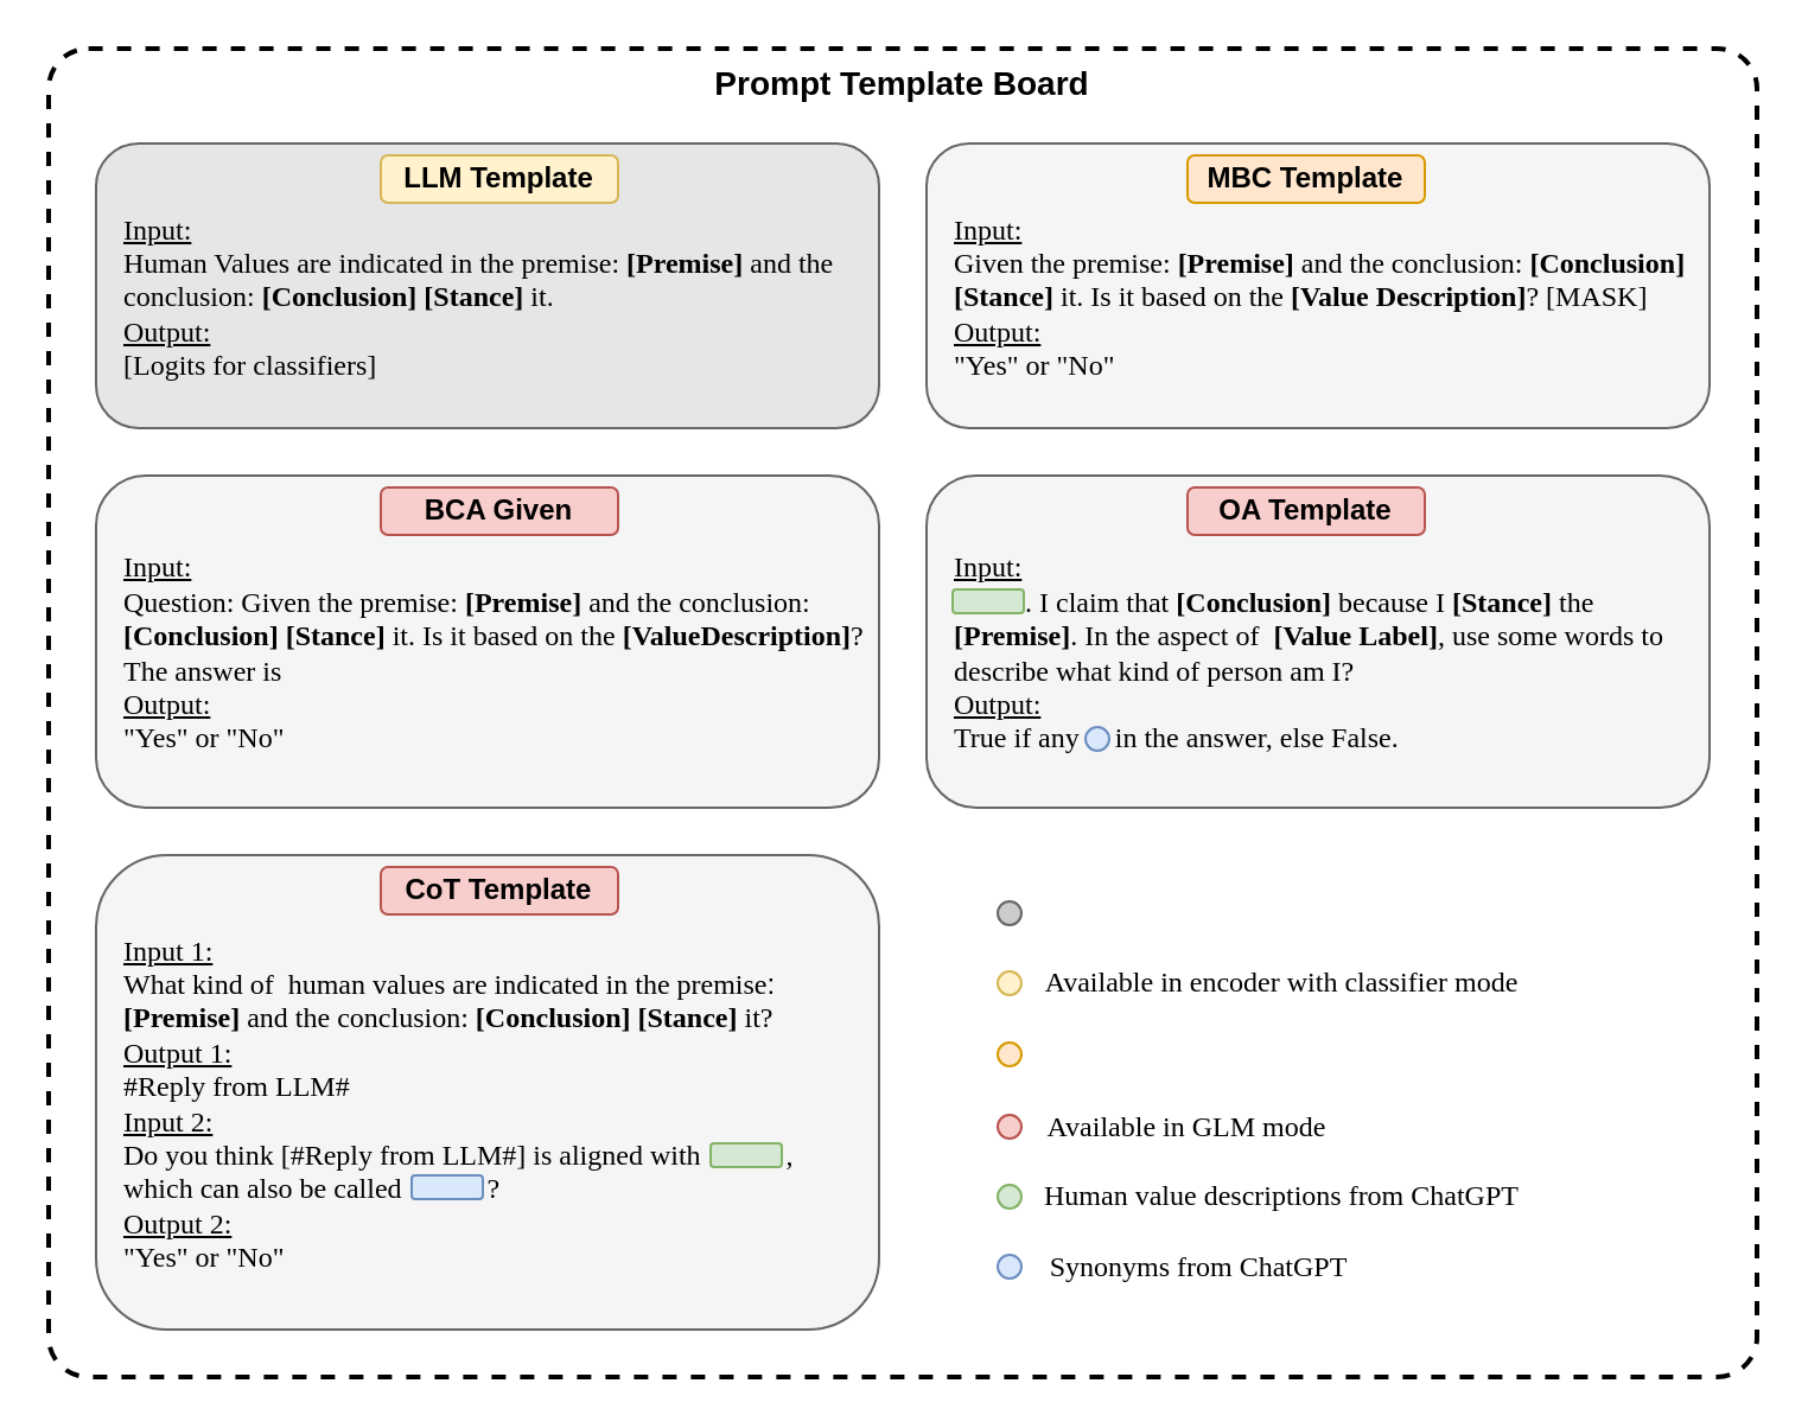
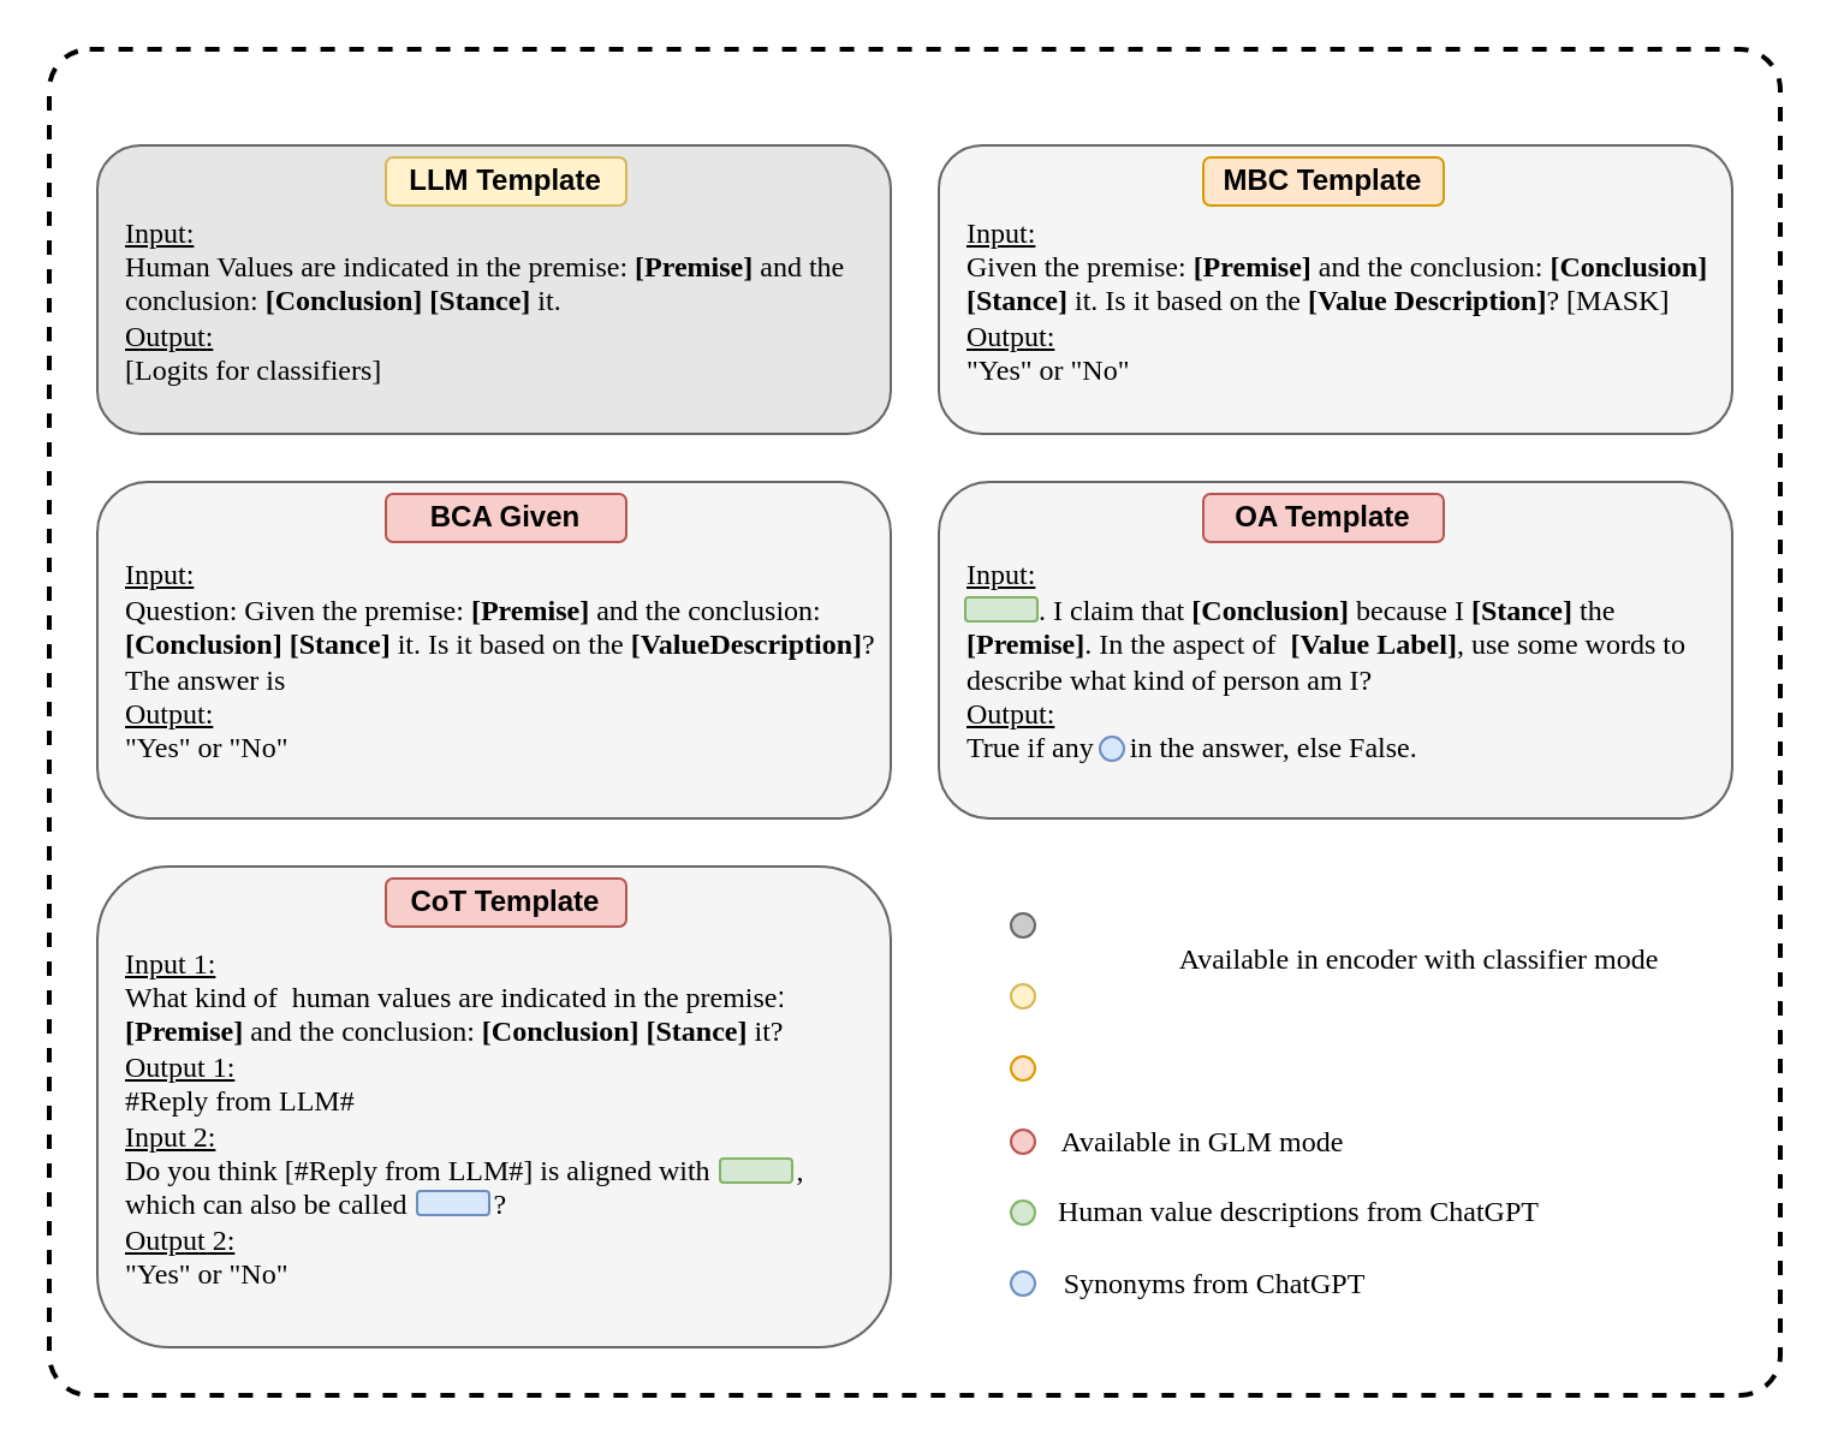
  <mxCell id="0" />
  <mxCell id="1" parent="0" />
  <mxCell id="2" value="" style="rounded=1;whiteSpace=wrap;html=1;arcSize=3;strokeWidth=2;dashed=1;" parent="1" vertex="1"><mxGeometry x="20" y="20" width="720" height="560" as="geometry" /></mxCell>
  <mxCell id="3" value="" style="rounded=1;whiteSpace=wrap;html=1;fillColor=#E6E6E6;strokeColor=#666666;fontColor=#333333;" parent="1" vertex="1"><mxGeometry x="40" y="60" width="330" height="120" as="geometry" /></mxCell>
- <mxCell id="4" value="&lt;b&gt;&lt;font style=&quot;font-size: 14px;&quot;&gt;Prompt Template Board&lt;/font&gt;&lt;/b&gt;" style="text;html=1;strokeColor=none;fillColor=none;align=center;verticalAlign=middle;whiteSpace=wrap;rounded=0;" parent="1" vertex="1"><mxGeometry x="300" y="20" width="160" height="30" as="geometry" /></mxCell>
  <mxCell id="5" value="" style="rounded=1;whiteSpace=wrap;html=1;fillColor=#f5f5f5;strokeColor=#666666;fontColor=#333333;" parent="1" vertex="1"><mxGeometry x="40" y="200" width="330" height="140" as="geometry" /></mxCell>
  <mxCell id="6" value="" style="rounded=1;whiteSpace=wrap;html=1;fillColor=#f5f5f5;strokeColor=#666666;fontColor=#333333;" parent="1" vertex="1"><mxGeometry x="40" y="360" width="330" height="200" as="geometry" /></mxCell>
  <mxCell id="7" value="" style="rounded=1;whiteSpace=wrap;html=1;fillColor=#f5f5f5;strokeColor=#666666;fontColor=#333333;" parent="1" vertex="1"><mxGeometry x="390" y="200" width="330" height="140" as="geometry" /></mxCell>
  <mxCell id="8" value="" style="ellipse;whiteSpace=wrap;html=1;aspect=fixed;fillColor=#fff2cc;strokeColor=#d6b656;" parent="1" vertex="1"><mxGeometry x="420" y="409" width="10" height="10" as="geometry" /></mxCell>
  <mxCell id="9" value="" style="rounded=1;whiteSpace=wrap;html=1;fillColor=#f8cecc;strokeColor=#b85450;" parent="1" vertex="1"><mxGeometry x="160" y="205" width="100" height="20" as="geometry" /></mxCell>
  <mxCell id="10" value="" style="ellipse;whiteSpace=wrap;html=1;aspect=fixed;fillColor=#d5e8d4;strokeColor=#82b366;" parent="1" vertex="1"><mxGeometry x="420" y="499" width="10" height="10" as="geometry" /></mxCell>
- <mxCell id="11" value="&lt;font face=&quot;Times New Roman&quot;&gt;Available in encoder with classifier mode&lt;/font&gt;" style="text;html=1;strokeColor=none;fillColor=none;align=center;verticalAlign=middle;whiteSpace=wrap;rounded=0;" parent="1" vertex="1"><mxGeometry x="430" y="399" width="220" height="30" as="geometry" /></mxCell>
+ <mxCell id="11" value="&lt;font face=&quot;Times New Roman&quot;&gt;Available in encoder with classifier mode&lt;/font&gt;" style="text;html=1;strokeColor=none;fillColor=none;align=center;verticalAlign=middle;whiteSpace=wrap;rounded=0;" parent="1" vertex="1"><mxGeometry x="480" y="384" width="220" height="30" as="geometry" /></mxCell>
  <mxCell id="12" value="&lt;font face=&quot;Times New Roman&quot;&gt;Available in GLM mode&lt;/font&gt;" style="text;html=1;strokeColor=none;fillColor=none;align=center;verticalAlign=middle;whiteSpace=wrap;rounded=0;" parent="1" vertex="1"><mxGeometry x="430" y="459.5" width="140" height="30" as="geometry" /></mxCell>
  <mxCell id="13" value="" style="rounded=1;whiteSpace=wrap;html=1;fillColor=#fff2cc;strokeColor=#d6b656;" parent="1" vertex="1"><mxGeometry x="160" y="65" width="100" height="20" as="geometry" /></mxCell>
  <mxCell id="14" value="&lt;b&gt;BCA Given&lt;/b&gt;" style="text;html=1;strokeColor=none;fillColor=none;align=center;verticalAlign=middle;whiteSpace=wrap;rounded=0;" parent="1" vertex="1"><mxGeometry x="165" y="200" width="90" height="30" as="geometry" /></mxCell>
  <mxCell id="15" value="&lt;b&gt;LLM Template&lt;/b&gt;" style="text;html=1;strokeColor=none;fillColor=none;align=center;verticalAlign=middle;whiteSpace=wrap;rounded=0;" parent="1" vertex="1"><mxGeometry x="165" y="60" width="90" height="30" as="geometry" /></mxCell>
  <mxCell id="16" value="" style="rounded=1;whiteSpace=wrap;html=1;fillColor=#f8cecc;strokeColor=#b85450;" parent="1" vertex="1"><mxGeometry x="160" y="365" width="100" height="20" as="geometry" /></mxCell>
  <mxCell id="17" value="" style="rounded=1;whiteSpace=wrap;html=1;fillColor=#f8cecc;strokeColor=#b85450;" parent="1" vertex="1"><mxGeometry x="500" y="205" width="100" height="20" as="geometry" /></mxCell>
  <mxCell id="18" value="&lt;b&gt;CoT Template&lt;/b&gt;" style="text;html=1;strokeColor=none;fillColor=none;align=center;verticalAlign=middle;whiteSpace=wrap;rounded=0;" parent="1" vertex="1"><mxGeometry x="165" y="360" width="90" height="30" as="geometry" /></mxCell>
  <mxCell id="19" value="&lt;b&gt;OA Template&lt;/b&gt;" style="text;html=1;strokeColor=none;fillColor=none;align=center;verticalAlign=middle;whiteSpace=wrap;rounded=0;" parent="1" vertex="1"><mxGeometry x="510" y="200" width="80" height="30" as="geometry" /></mxCell>
  <mxCell id="20" value="" style="ellipse;whiteSpace=wrap;html=1;aspect=fixed;fillColor=#f8cecc;strokeColor=#b85450;" parent="1" vertex="1"><mxGeometry x="420" y="469.5" width="10" height="10" as="geometry" /></mxCell>
  <mxCell id="21" value="" style="ellipse;whiteSpace=wrap;html=1;aspect=fixed;fillColor=#dae8fc;strokeColor=#6c8ebf;" parent="1" vertex="1"><mxGeometry x="420" y="528.5" width="10" height="10" as="geometry" /></mxCell>
  <mxCell id="22" value="" style="rounded=1;whiteSpace=wrap;html=1;fillColor=#f5f5f5;strokeColor=#666666;fontColor=#333333;" parent="1" vertex="1"><mxGeometry x="390" y="60" width="330" height="120" as="geometry" /></mxCell>
  <mxCell id="23" value="" style="rounded=1;whiteSpace=wrap;html=1;fillColor=#ffe6cc;strokeColor=#d79b00;" parent="1" vertex="1"><mxGeometry x="500" y="65" width="100" height="20" as="geometry" /></mxCell>
  <mxCell id="24" value="&lt;b&gt;MBC Template&lt;/b&gt;" style="text;html=1;strokeColor=none;fillColor=none;align=center;verticalAlign=middle;whiteSpace=wrap;rounded=0;" parent="1" vertex="1"><mxGeometry x="505" y="60" width="90" height="30" as="geometry" /></mxCell>
  <mxCell id="25" value="" style="ellipse;whiteSpace=wrap;html=1;aspect=fixed;fillColor=#ffe6cc;strokeColor=#d79b00;" parent="1" vertex="1"><mxGeometry x="420" y="439" width="10" height="10" as="geometry" /></mxCell>
  <mxCell id="26" value="&lt;font face=&quot;Times New Roman&quot;&gt;Human value descriptions from ChatGPT&lt;/font&gt;" style="text;html=1;strokeColor=none;fillColor=none;align=center;verticalAlign=middle;whiteSpace=wrap;rounded=0;" parent="1" vertex="1"><mxGeometry x="430" y="489" width="220" height="30" as="geometry" /></mxCell>
  <mxCell id="27" value="&lt;font face=&quot;Times New Roman&quot;&gt;Synonyms&amp;nbsp;from ChatGPT&lt;/font&gt;" style="text;html=1;strokeColor=none;fillColor=none;align=center;verticalAlign=middle;whiteSpace=wrap;rounded=0;" parent="1" vertex="1"><mxGeometry x="430" y="518.5" width="150" height="30" as="geometry" /></mxCell>
  <mxCell id="28" value="&lt;font face=&quot;Times New Roman&quot;&gt;&lt;font style=&quot;border-color: var(--border-color);&quot;&gt;&lt;u&gt;Input:&lt;/u&gt;&amp;nbsp;&lt;br style=&quot;border-color: var(--border-color);&quot;&gt;&lt;/font&gt;&lt;font style=&quot;border-color: var(--border-color);&quot;&gt;Human Values are indicated in the premise:&amp;nbsp;&lt;b style=&quot;border-color: var(--border-color);&quot;&gt;[Premise]&lt;/b&gt;&amp;nbsp;and the conclusion:&amp;nbsp;&lt;b style=&quot;border-color: var(--border-color);&quot;&gt;[Conclusion] [Stance]&lt;/b&gt;&amp;nbsp;it.&lt;br style=&quot;border-color: var(--border-color);&quot;&gt;&lt;/font&gt;&lt;font style=&quot;border-color: var(--border-color);&quot;&gt;&lt;u&gt;Output:&lt;/u&gt;&lt;br&gt;&lt;/font&gt;[Logits for classifiers]&lt;/font&gt;" style="text;html=1;strokeColor=none;fillColor=none;align=left;verticalAlign=middle;whiteSpace=wrap;rounded=0;" parent="1" vertex="1"><mxGeometry x="50" y="90" width="310" height="70" as="geometry" /></mxCell>
  <mxCell id="29" value="&lt;font face=&quot;Times New Roman&quot;&gt;&lt;font style=&quot;border-color: var(--border-color);&quot;&gt;&lt;u&gt;Input:&lt;/u&gt;&lt;br style=&quot;border-color: var(--border-color);&quot;&gt;&lt;/font&gt;&lt;font style=&quot;border-color: var(--border-color);&quot;&gt;Given the premise:&amp;nbsp;&lt;b style=&quot;border-color: var(--border-color);&quot;&gt;[Premise]&lt;/b&gt;&amp;nbsp;and the conclusion:&amp;nbsp;&lt;b style=&quot;border-color: var(--border-color);&quot;&gt;[Conclusion] [Stance]&lt;/b&gt;&amp;nbsp;it. Is it based on the &lt;b&gt;[Value Description]&lt;/b&gt;? [MASK]&lt;br style=&quot;border-color: var(--border-color);&quot;&gt;&lt;/font&gt;&lt;font style=&quot;border-color: var(--border-color);&quot;&gt;&lt;u&gt;Output:&lt;/u&gt;&lt;br&gt;&lt;/font&gt;&quot;Yes&quot; or &quot;No&quot;&lt;br&gt;&lt;/font&gt;" style="text;html=1;strokeColor=none;fillColor=none;align=left;verticalAlign=middle;whiteSpace=wrap;rounded=0;" parent="1" vertex="1"><mxGeometry x="400" y="90" width="320" height="70" as="geometry" /></mxCell>
  <mxCell id="30" value="&lt;font face=&quot;Times New Roman&quot;&gt;&lt;font style=&quot;border-color: var(--border-color);&quot;&gt;&lt;u&gt;Input:&lt;/u&gt;&lt;br style=&quot;border-color: var(--border-color);&quot;&gt;&lt;/font&gt;&lt;font style=&quot;border-color: var(--border-color);&quot;&gt;Question: Given the premise:&amp;nbsp;&lt;b style=&quot;border-color: var(--border-color);&quot;&gt;[Premise]&lt;/b&gt;&amp;nbsp;and the conclusion:&amp;nbsp;&lt;br&gt;&lt;b style=&quot;border-color: var(--border-color);&quot;&gt;[Conclusion] [Stance]&lt;/b&gt;&amp;nbsp;it. Is it based on the &lt;b&gt;[ValueDescription]&lt;/b&gt;? The answer is&lt;br style=&quot;border-color: var(--border-color);&quot;&gt;&lt;/font&gt;&lt;font style=&quot;border-color: var(--border-color);&quot;&gt;&lt;u&gt;Output:&lt;/u&gt;&lt;br&gt;&lt;/font&gt;&quot;Yes&quot; or &quot;No&quot;&lt;br&gt;&lt;/font&gt;" style="text;html=1;strokeColor=none;fillColor=none;align=left;verticalAlign=middle;whiteSpace=wrap;rounded=0;" parent="1" vertex="1"><mxGeometry x="50" y="230" width="320" height="90" as="geometry" /></mxCell>
  <mxCell id="31" value="&lt;font face=&quot;Times New Roman&quot;&gt;&lt;font style=&quot;border-color: var(--border-color);&quot;&gt;&lt;u&gt;Input:&lt;br&gt;&lt;/u&gt;&lt;/font&gt;&lt;font style=&quot;border-color: var(--border-color);&quot;&gt;&amp;nbsp; &amp;nbsp; &amp;nbsp; &amp;nbsp; &amp;nbsp; . I claim that &lt;b&gt;[Conclusion]&lt;/b&gt; because I &lt;b&gt;[Stance]&lt;/b&gt; the &lt;b&gt;[Premise]&lt;/b&gt;. In the aspect of&amp;nbsp; &lt;b&gt;[Value Label]&lt;/b&gt;, use some words to describe what kind of person am I?&lt;br style=&quot;border-color: var(--border-color);&quot;&gt;&lt;/font&gt;&lt;font style=&quot;border-color: var(--border-color);&quot;&gt;&lt;u&gt;Output:&lt;/u&gt;&lt;br&gt;&lt;/font&gt;True if any&amp;nbsp; &amp;nbsp; &amp;nbsp;in the answer, else False.&lt;br&gt;&lt;/font&gt;" style="text;html=1;strokeColor=none;fillColor=none;align=left;verticalAlign=middle;whiteSpace=wrap;rounded=0;" parent="1" vertex="1"><mxGeometry x="400" y="230" width="310" height="90" as="geometry" /></mxCell>
  <mxCell id="32" value="" style="rounded=1;whiteSpace=wrap;html=1;fillColor=#d5e8d4;strokeColor=#82b366;" parent="1" vertex="1"><mxGeometry x="401" y="248" width="30" height="10" as="geometry" /></mxCell>
  <mxCell id="33" value="" style="ellipse;whiteSpace=wrap;html=1;aspect=fixed;fillColor=#dae8fc;strokeColor=#6c8ebf;" parent="1" vertex="1"><mxGeometry x="457" y="306" width="10" height="10" as="geometry" /></mxCell>
  <mxCell id="34" value="&lt;font face=&quot;Times New Roman&quot;&gt;&lt;font style=&quot;border-color: var(--border-color);&quot;&gt;&lt;u&gt;Input 1:&lt;br&gt;&lt;/u&gt;&lt;/font&gt;&lt;font style=&quot;border-color: var(--border-color);&quot;&gt;What kind of&amp;nbsp; human values are indicated in&amp;nbsp;&lt;/font&gt;the premise&lt;/font&gt;:&amp;nbsp;&lt;br&gt;&lt;b style=&quot;border-color: var(--border-color); font-family: &amp;quot;Times New Roman&amp;quot;;&quot;&gt;[Premise]&lt;/b&gt;&lt;span style=&quot;font-family: &amp;quot;Times New Roman&amp;quot;;&quot;&gt;&amp;nbsp;and the conclusion:&amp;nbsp;&lt;/span&gt;&lt;b style=&quot;border-color: var(--border-color); font-family: &amp;quot;Times New Roman&amp;quot;;&quot;&gt;[Conclusion] [Stance]&lt;/b&gt;&lt;span style=&quot;font-family: &amp;quot;Times New Roman&amp;quot;;&quot;&gt;&amp;nbsp;it?&lt;/span&gt;&lt;font face=&quot;Times New Roman&quot;&gt;&lt;font style=&quot;border-color: var(--border-color);&quot;&gt;&lt;br style=&quot;border-color: var(--border-color);&quot;&gt;&lt;/font&gt;&lt;font style=&quot;border-color: var(--border-color);&quot;&gt;&lt;u&gt;Output 1:&lt;br&gt;&lt;/u&gt;#Reply from LLM#&lt;br&gt;&lt;u&gt;Input 2:&lt;br&gt;&lt;/u&gt;Do you think [#Reply from LLM#] is aligned with&amp;nbsp; &amp;nbsp; &amp;nbsp; &amp;nbsp; &amp;nbsp; &amp;nbsp; , which can also be called&amp;nbsp; &amp;nbsp; &amp;nbsp; &amp;nbsp; &amp;nbsp; &amp;nbsp; ?&lt;br&gt;&lt;u&gt;Output 2:&lt;/u&gt;&lt;br&gt;&lt;/font&gt;&quot;Yes&quot; or &quot;No&quot;&lt;br&gt;&lt;/font&gt;" style="text;html=1;strokeColor=none;fillColor=none;align=left;verticalAlign=middle;whiteSpace=wrap;rounded=0;" parent="1" vertex="1"><mxGeometry x="50" y="390" width="310" height="150" as="geometry" /></mxCell>
  <mxCell id="35" value="" style="rounded=1;whiteSpace=wrap;html=1;fillColor=#d5e8d4;strokeColor=#82b366;" parent="1" vertex="1"><mxGeometry x="299" y="481.5" width="30" height="10" as="geometry" /></mxCell>
  <mxCell id="36" value="" style="rounded=1;whiteSpace=wrap;html=1;fillColor=#dae8fc;strokeColor=#6c8ebf;" parent="1" vertex="1"><mxGeometry x="173" y="495" width="30" height="10" as="geometry" /></mxCell>
  <mxCell id="37" value="" style="ellipse;whiteSpace=wrap;html=1;aspect=fixed;fillColor=#CCCCCC;strokeColor=#666666;fontColor=#333333;" parent="1" vertex="1"><mxGeometry x="420" y="379.5" width="10" height="10" as="geometry" /></mxCell>
